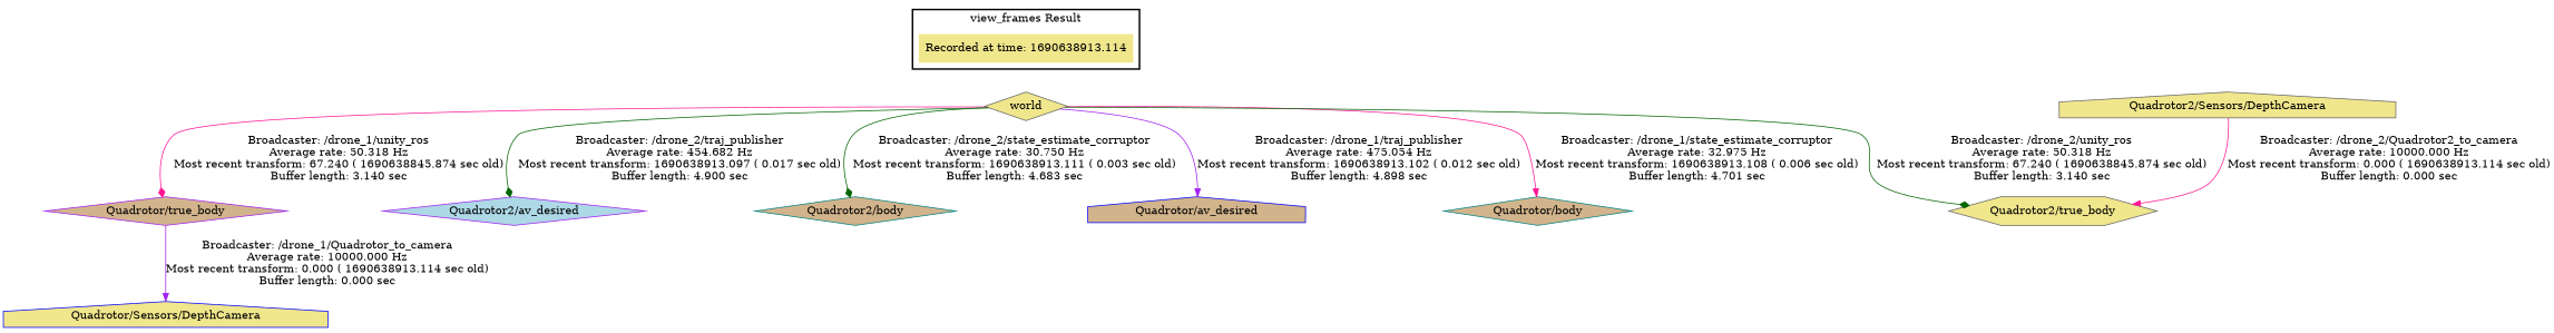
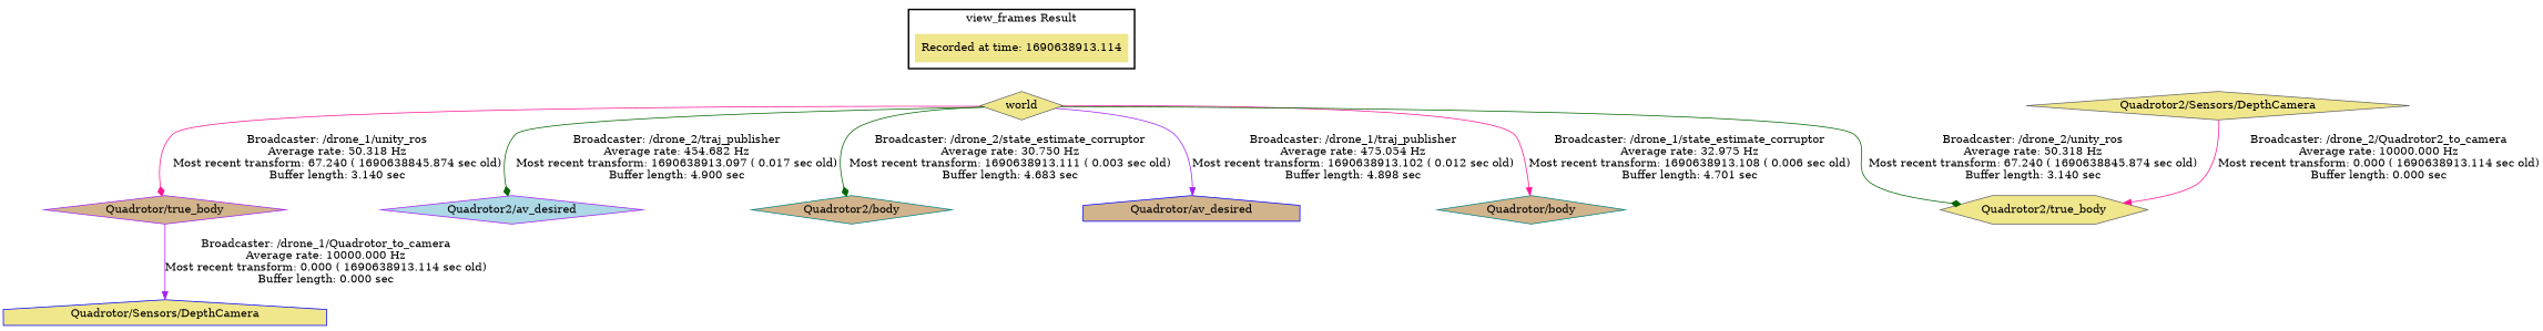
  digraph {
    node [color=blue fillcolor=khaki shape=diamond style=filled]
    edge [arrowhead=diamond color=darkgreen]
    "Recorded at time: 1690638913.114" [shape=plaintext]
    world [color=gray40]
    "Quadrotor2/av_desired" [color=purple fillcolor=lightblue]
    "Quadrotor/av_desired" [fillcolor=tan shape=house]
    "Quadrotor/body" [color=teal fillcolor=tan]
    "Quadrotor/true_body" [color=purple fillcolor=tan]
    "Quadrotor2/true_body" [color=gray40 shape=hexagon]
    "Quadrotor2/body" [color=teal fillcolor=tan]
    "Quadrotor/Sensors/DepthCamera" [shape=house]
-   "Quadrotor2/Sensors/DepthCamera" [color=gray40 shape=house]
+   "Quadrotor2/Sensors/DepthCamera" [color=gray40]
    subgraph cluster_1 {
      color=black
      label="view_frames Result"
      style=bold
      "Recorded at time: 1690638913.114"
    }
    "Recorded at time: 1690638913.114" -> world [style=invis arrowhead="" color=""]
    world -> "Quadrotor2/av_desired" [label="Broadcaster: /drone_2/traj_publisher\nAverage rate: 454.682 Hz\nMost recent transform: 1690638913.097 ( 0.017 sec old)\nBuffer length: 4.900 sec\n"]
    world -> "Quadrotor/av_desired" [arrowhead=normal color=purple label="Broadcaster: /drone_1/traj_publisher\nAverage rate: 475.054 Hz\nMost recent transform: 1690638913.102 ( 0.012 sec old)\nBuffer length: 4.898 sec\n"]
    world -> "Quadrotor/body" [arrowhead=normal color=deeppink label="Broadcaster: /drone_1/state_estimate_corruptor\nAverage rate: 32.975 Hz\nMost recent transform: 1690638913.108 ( 0.006 sec old)\nBuffer length: 4.701 sec\n"]
    world -> "Quadrotor/true_body" [color=deeppink label="Broadcaster: /drone_1/unity_ros\nAverage rate: 50.318 Hz\nMost recent transform: 67.240 ( 1690638845.874 sec old)\nBuffer length: 3.140 sec\n"]
    world -> "Quadrotor2/true_body" [label="Broadcaster: /drone_2/unity_ros\nAverage rate: 50.318 Hz\nMost recent transform: 67.240 ( 1690638845.874 sec old)\nBuffer length: 3.140 sec\n"]
    world -> "Quadrotor2/body" [label="Broadcaster: /drone_2/state_estimate_corruptor\nAverage rate: 30.750 Hz\nMost recent transform: 1690638913.111 ( 0.003 sec old)\nBuffer length: 4.683 sec\n"]
    "Quadrotor/true_body" -> "Quadrotor/Sensors/DepthCamera" [arrowhead=normal color=purple label="Broadcaster: /drone_1/Quadrotor_to_camera\nAverage rate: 10000.000 Hz\nMost recent transform: 0.000 ( 1690638913.114 sec old)\nBuffer length: 0.000 sec\n"]
    "Quadrotor2/Sensors/DepthCamera" -> "Quadrotor2/true_body" [arrowhead=normal color=deeppink label="Broadcaster: /drone_2/Quadrotor2_to_camera\nAverage rate: 10000.000 Hz\nMost recent transform: 0.000 ( 1690638913.114 sec old)\nBuffer length: 0.000 sec\n"]
  }
